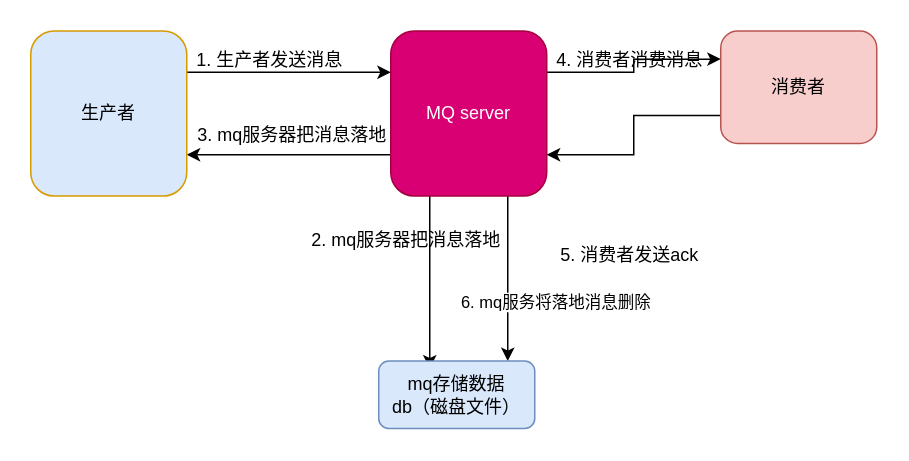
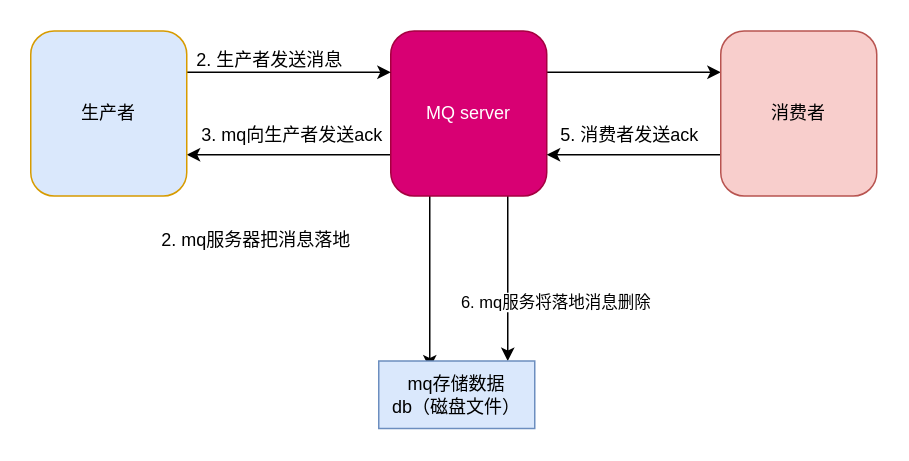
  <mxCell id="0" />
  <mxCell id="1" parent="0" />
  <mxCell id="2" style="edgeStyle=orthogonalEdgeStyle;rounded=0;orthogonalLoop=1;jettySize=auto;html=1;exitX=0.25;exitY=1;exitDx=0;exitDy=0;entryX=0.327;entryY=0.111;entryDx=0;entryDy=0;entryPerimeter=0;" edge="1" parent="1" source="7" target="14"><mxGeometry relative="1" as="geometry" /></mxCell>
  <mxCell id="3" style="edgeStyle=orthogonalEdgeStyle;rounded=0;orthogonalLoop=1;jettySize=auto;html=1;exitX=0;exitY=0.75;exitDx=0;exitDy=0;entryX=1;entryY=0.75;entryDx=0;entryDy=0;" edge="1" parent="1" source="7" target="11"><mxGeometry relative="1" as="geometry" /></mxCell>
  <mxCell id="4" style="edgeStyle=orthogonalEdgeStyle;rounded=0;orthogonalLoop=1;jettySize=auto;html=1;exitX=1;exitY=0.25;exitDx=0;exitDy=0;entryX=0;entryY=0.25;entryDx=0;entryDy=0;" edge="1" parent="1" source="7" target="13"><mxGeometry relative="1" as="geometry" /></mxCell>
  <mxCell id="5" style="edgeStyle=orthogonalEdgeStyle;rounded=0;orthogonalLoop=1;jettySize=auto;html=1;exitX=0.75;exitY=1;exitDx=0;exitDy=0;entryX=0.827;entryY=0;entryDx=0;entryDy=0;entryPerimeter=0;" edge="1" parent="1" source="7" target="14"><mxGeometry relative="1" as="geometry" /></mxCell>
  <mxCell id="6" value="6. mq服务将落地消息删除" style="edgeLabel;html=1;align=center;verticalAlign=middle;resizable=0;points=[];" vertex="1" connectable="0" parent="5"><mxGeometry x="0.287" y="2" relative="1" as="geometry"><mxPoint x="29.99" as="offset" /></mxGeometry></mxCell>
  <mxCell id="7" value="MQ server" style="rounded=1;whiteSpace=wrap;html=1;fillColor=#d80073;strokeColor=#A50040;fontColor=#ffffff;" vertex="1" parent="1"><mxGeometry x="260" y="20" width="104" height="110" as="geometry" /></mxCell>
- <mxCell id="8" value="1. 生产者发送消息" style="text;html=1;align=center;verticalAlign=middle;resizable=0;points=[];autosize=1;" vertex="1" parent="1"><mxGeometry x="124" y="30" width="110" height="20" as="geometry" /></mxCell>
- <mxCell id="9" value="2. mq服务器把消息落地" style="text;html=1;align=center;verticalAlign=middle;resizable=0;points=[];autosize=1;" vertex="1" parent="1"><mxGeometry x="200" y="150" width="140" height="20" as="geometry" /></mxCell>
+ <mxCell id="8" value="2. 生产者发送消息" style="text;html=1;align=center;verticalAlign=middle;resizable=0;points=[];autosize=1;" vertex="1" parent="1"><mxGeometry x="124" y="30" width="110" height="20" as="geometry" /></mxCell>
+ <mxCell id="9" value="2. mq服务器把消息落地" style="text;html=1;align=center;verticalAlign=middle;resizable=0;points=[];autosize=1;" vertex="1" parent="1"><mxGeometry x="100" y="150" width="140" height="20" as="geometry" /></mxCell>
  <mxCell id="10" style="edgeStyle=orthogonalEdgeStyle;rounded=0;orthogonalLoop=1;jettySize=auto;html=1;exitX=1;exitY=0.25;exitDx=0;exitDy=0;entryX=0;entryY=0.25;entryDx=0;entryDy=0;" edge="1" parent="1" source="11" target="7"><mxGeometry relative="1" as="geometry" /></mxCell>
  <mxCell id="11" value="生产者" style="rounded=1;whiteSpace=wrap;html=1;fillColor=#dae8fc;strokeColor=#d79b00;" vertex="1" parent="1"><mxGeometry x="20" y="20" width="104" height="110" as="geometry" /></mxCell>
  <mxCell id="12" style="edgeStyle=orthogonalEdgeStyle;rounded=0;orthogonalLoop=1;jettySize=auto;html=1;exitX=0;exitY=0.75;exitDx=0;exitDy=0;entryX=1;entryY=0.75;entryDx=0;entryDy=0;" edge="1" parent="1" source="13" target="7"><mxGeometry relative="1" as="geometry" /></mxCell>
- <mxCell id="13" value="消费者" style="rounded=1;whiteSpace=wrap;html=1;fillColor=#f8cecc;strokeColor=#b85450;" vertex="1" parent="1"><mxGeometry x="480" y="20" width="104" height="75" as="geometry" /></mxCell>
- <mxCell id="14" value="mq存储数据&lt;br&gt;db（磁盘文件）" style="rounded=1;whiteSpace=wrap;html=1;fillColor=#dae8fc;strokeColor=#6c8ebf;" vertex="1" parent="1"><mxGeometry x="252" y="240" width="104" height="45" as="geometry" /></mxCell>
- <mxCell id="15" value="3. mq服务器把消息落地" style="text;html=1;align=center;verticalAlign=middle;resizable=0;points=[];autosize=1;" vertex="1" parent="1"><mxGeometry x="124" y="80" width="140" height="20" as="geometry" /></mxCell>
- <mxCell id="16" value="4. 消费者消费消息" style="text;html=1;align=center;verticalAlign=middle;resizable=0;points=[];autosize=1;" vertex="1" parent="1"><mxGeometry x="364" y="30" width="110" height="20" as="geometry" /></mxCell>
- <mxCell id="17" value="5. 消费者发送ack" style="text;html=1;align=center;verticalAlign=middle;resizable=0;points=[];autosize=1;" vertex="1" parent="1"><mxGeometry x="364" y="160" width="110" height="20" as="geometry" /></mxCell>
+ <mxCell id="13" value="消费者" style="rounded=1;whiteSpace=wrap;html=1;fillColor=#f8cecc;strokeColor=#b85450;" vertex="1" parent="1"><mxGeometry x="480" y="20" width="104" height="110" as="geometry" /></mxCell>
+ <mxCell id="14" value="mq存储数据&lt;br&gt;db（磁盘文件）" style="whiteSpace=wrap;html=1;fillColor=#dae8fc;strokeColor=#6c8ebf;rounded=0;" vertex="1" parent="1"><mxGeometry x="252" y="240" width="104" height="45" as="geometry" /></mxCell>
+ <mxCell id="15" value="3. mq向生产者发送ack" style="text;html=1;align=center;verticalAlign=middle;resizable=0;points=[];autosize=1;" vertex="1" parent="1"><mxGeometry x="124" y="80" width="140" height="20" as="geometry" /></mxCell>
+ <mxCell id="17" value="5. 消费者发送ack" style="text;html=1;align=center;verticalAlign=middle;resizable=0;points=[];autosize=1;" vertex="1" parent="1"><mxGeometry x="364" y="80" width="110" height="20" as="geometry" /></mxCell>
